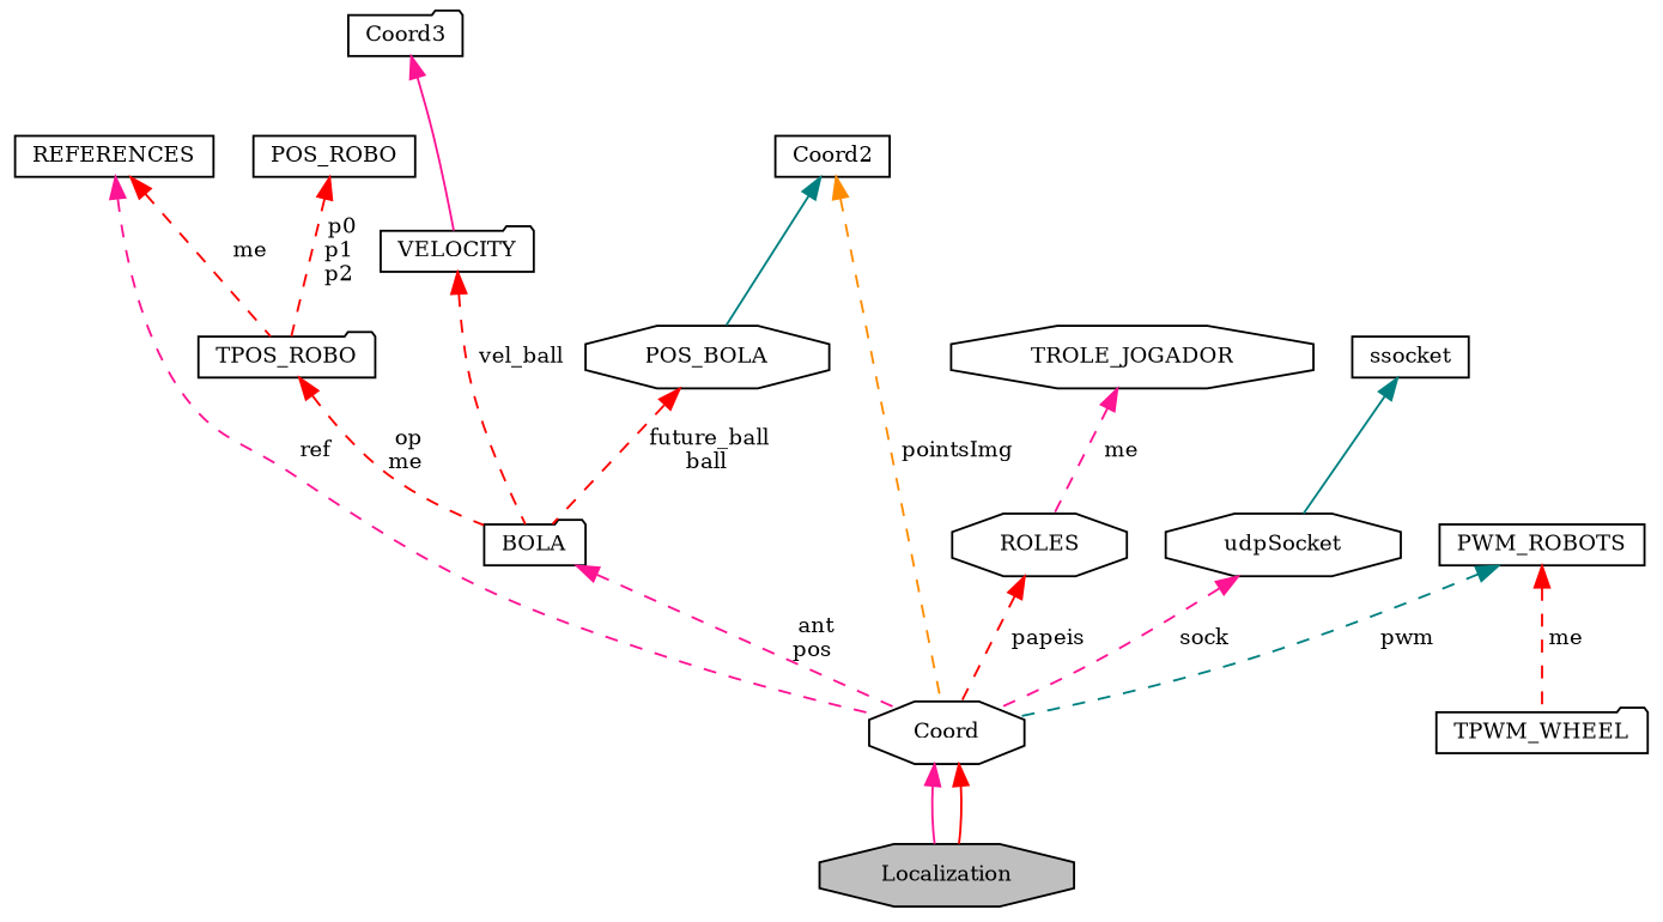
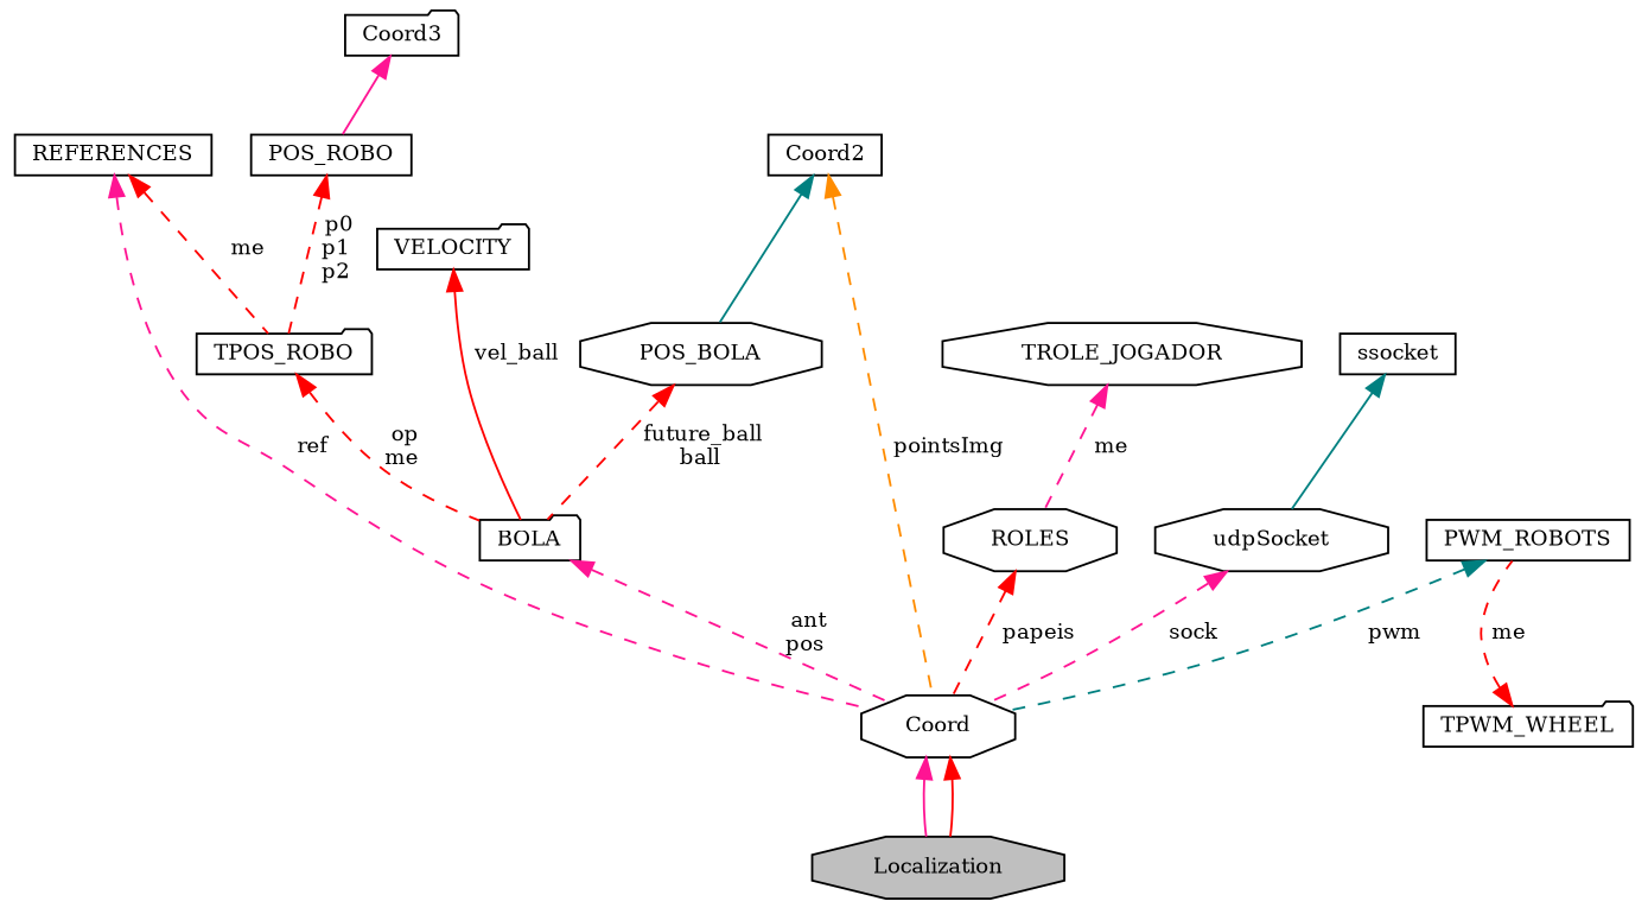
  digraph {
    fontname="DejaVu Serif"
    node [color=black fillcolor=white fontname="DejaVu Serif" fontsize=10 shape=octagon style=filled]
    edge [color=red dir=back fontname="DejaVu Serif" fontsize=10 labelfontname=Helvetica labelfontsize=10 style=dashed]
    n1 [fillcolor=grey75 fontcolor=black height=0.2 label=Localization width=0.4]
    n2 [height=0.2 label=Coord width=0.4]
    n3 [height=0.2 label=PWM_ROBOTS shape=box width=0.4]
    n4 [height=0.2 label=TPWM_WHEEL shape=folder width=0.4]
    n5 [height=0.2 label=BOLA shape=folder width=0.4]
    n6 [height=0.2 label=TPOS_ROBO shape=folder width=0.4]
    n7 [height=0.2 label=REFERENCES shape=box width=0.4]
    n8 [height=0.2 label=POS_ROBO shape=box width=0.4]
    n9 [height=0.2 label=Coord3 shape=folder width=0.4]
    n10 [height=0.2 label=VELOCITY shape=folder width=0.4]
    n11 [height=0.2 label=POS_BOLA width=0.4]
    n12 [height=0.2 label=Coord2 shape=box width=0.4]
    n13 [height=0.2 label=ROLES width=0.4]
    n14 [height=0.2 label=TROLE_JOGADOR width=0.4]
    n15 [height=0.2 label=udpSocket width=0.4]
    n16 [height=0.2 label=ssocket shape=box width=0.4]
    n2 -> n1 [color=deeppink style=solid]
    n2 -> n1 [style=solid]
    n3 -> n2 [color=teal label=" pwm"]
-   n3 -> n4 [label=" me"]
+   n4 -> n3 [label=" me"]
    n5 -> n2 [color=deeppink label=" ant\npos"]
    n6 -> n5 [label=" op\nme"]
    n7 -> n2 [color=deeppink label=" ref"]
    n7 -> n6 [label=" me"]
    n8 -> n6 [label=" p0\np1\np2"]
-   n9 -> n10 [color=deeppink style=solid]
-   n10 -> n5 [label=" vel_ball"]
+   n9 -> n8 [color=deeppink style=solid]
+   n10 -> n5 [label=" vel_ball" style=solid]
    n11 -> n5 [label=" future_ball\nball"]
    n12 -> n2 [color=darkorange label=" pointsImg"]
    n12 -> n11 [color=teal style=solid]
    n13 -> n2 [label=" papeis"]
    n14 -> n13 [color=deeppink label=" me"]
    n15 -> n2 [color=deeppink label=" sock"]
    n16 -> n15 [color=teal style=solid]
  }
